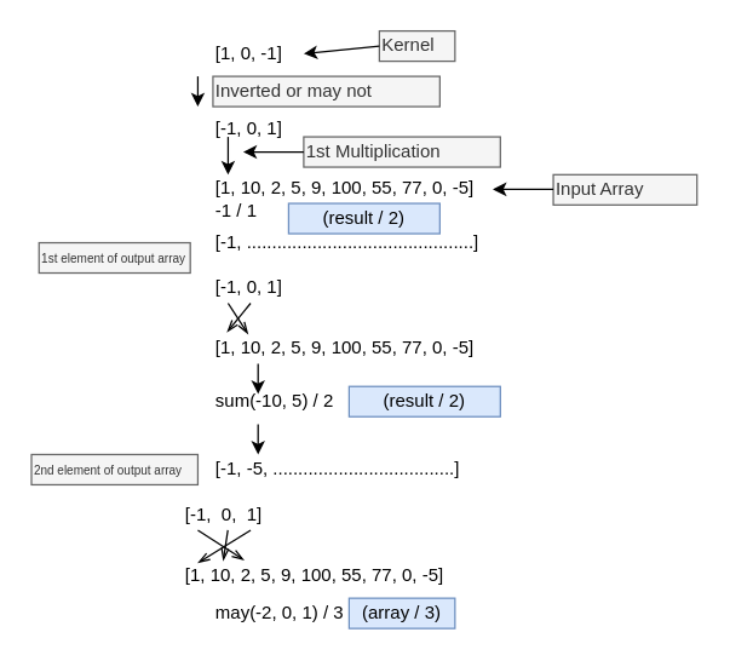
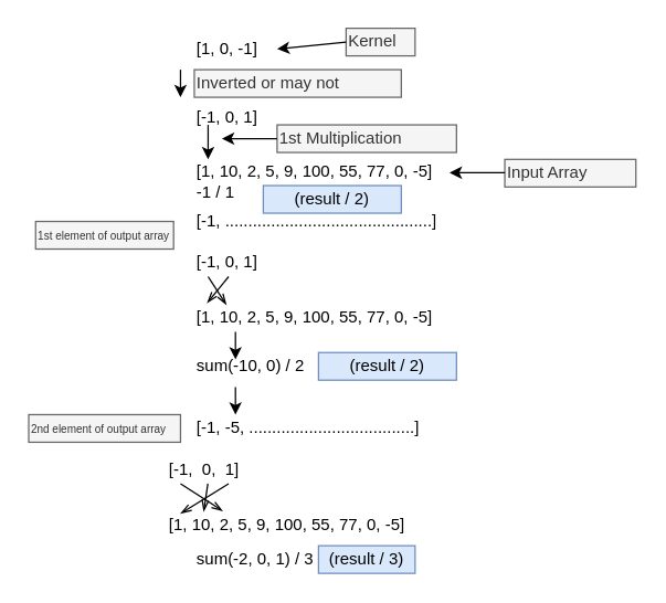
  <mxCell id="0" />
  <mxCell id="1" parent="0" />
  <mxCell id="2" value="[1, 10, 2, 5, 9, 100, 55, 77, 0, -5]" style="text;html=1;align=left;verticalAlign=middle;whiteSpace=wrap;rounded=0;" vertex="1" parent="1"><mxGeometry x="140" y="114" width="180" height="20" as="geometry" /></mxCell>
  <mxCell id="3" value="[1, 0, -1]" style="text;html=1;align=left;verticalAlign=middle;whiteSpace=wrap;rounded=0;" vertex="1" parent="1"><mxGeometry x="140" y="20" width="60" height="30" as="geometry" /></mxCell>
  <mxCell id="4" value="[-1, 0, 1]" style="text;html=1;align=left;verticalAlign=middle;whiteSpace=wrap;rounded=0;" vertex="1" parent="1"><mxGeometry x="140" y="70" width="60" height="30" as="geometry" /></mxCell>
  <mxCell id="5" value="Inverted or may not" style="text;html=1;align=left;verticalAlign=middle;whiteSpace=wrap;rounded=0;fillColor=#f5f5f5;fontColor=#333333;strokeColor=#666666;" vertex="1" parent="1"><mxGeometry x="140" y="50" width="150" height="20" as="geometry" /></mxCell>
  <mxCell id="6" value="Kernel" style="text;html=1;align=left;verticalAlign=middle;whiteSpace=wrap;rounded=0;fillColor=#f5f5f5;fontColor=#333333;strokeColor=#666666;" vertex="1" parent="1"><mxGeometry x="250" y="20" width="50" height="20" as="geometry" /></mxCell>
  <mxCell id="7" value="" style="endArrow=classic;html=1;rounded=0;entryX=1;entryY=0.5;entryDx=0;entryDy=0;exitX=0;exitY=0.5;exitDx=0;exitDy=0;" edge="1" parent="1" source="6" target="3"><mxGeometry width="50" height="50" relative="1" as="geometry"><mxPoint x="340" y="170" as="sourcePoint" /><mxPoint x="390" y="120" as="targetPoint" /></mxGeometry></mxCell>
  <mxCell id="8" value="Input Array" style="text;html=1;align=left;verticalAlign=middle;whiteSpace=wrap;rounded=0;fillColor=#f5f5f5;fontColor=#333333;strokeColor=#666666;" vertex="1" parent="1"><mxGeometry x="365" y="115" width="95" height="20" as="geometry" /></mxCell>
  <mxCell id="9" value="" style="endArrow=classic;html=1;rounded=0;entryX=1;entryY=0.5;entryDx=0;entryDy=0;exitX=0;exitY=0.5;exitDx=0;exitDy=0;" edge="1" parent="1"><mxGeometry width="50" height="50" relative="1" as="geometry"><mxPoint x="365" y="124.66" as="sourcePoint" /><mxPoint x="325" y="124.66" as="targetPoint" /></mxGeometry></mxCell>
  <mxCell id="10" value="" style="endArrow=classic;html=1;rounded=0;" edge="1" parent="1"><mxGeometry width="50" height="50" relative="1" as="geometry"><mxPoint x="150" y="90" as="sourcePoint" /><mxPoint x="150" y="115" as="targetPoint" /></mxGeometry></mxCell>
  <mxCell id="11" value="1st Multiplication" style="text;html=1;align=left;verticalAlign=middle;whiteSpace=wrap;rounded=0;fillColor=#f5f5f5;fontColor=#333333;strokeColor=#666666;" vertex="1" parent="1"><mxGeometry x="200" y="90" width="130" height="20" as="geometry" /></mxCell>
  <mxCell id="12" value="" style="endArrow=classic;html=1;rounded=0;entryX=1;entryY=0.5;entryDx=0;entryDy=0;exitX=0;exitY=0.5;exitDx=0;exitDy=0;" edge="1" parent="1" source="11"><mxGeometry width="50" height="50" relative="1" as="geometry"><mxPoint x="300" y="235" as="sourcePoint" /><mxPoint x="160" y="100" as="targetPoint" /></mxGeometry></mxCell>
  <mxCell id="13" value="" style="endArrow=classic;html=1;rounded=0;" edge="1" parent="1"><mxGeometry width="50" height="50" relative="1" as="geometry"><mxPoint x="130" y="50" as="sourcePoint" /><mxPoint x="130" y="70" as="targetPoint" /></mxGeometry></mxCell>
  <mxCell id="14" value="-1 / 1&amp;nbsp;" style="text;html=1;align=left;verticalAlign=middle;whiteSpace=wrap;rounded=0;" vertex="1" parent="1"><mxGeometry x="140" y="134" width="40" height="10" as="geometry" /></mxCell>
  <mxCell id="15" value="[-1, .............................................]" style="text;html=1;align=left;verticalAlign=middle;whiteSpace=wrap;rounded=0;" vertex="1" parent="1"><mxGeometry x="140" y="150" width="180" height="20" as="geometry" /></mxCell>
  <mxCell id="16" value="&lt;font style=&quot;font-size: 8px;&quot;&gt;1st element of output array&lt;/font&gt;" style="text;html=1;align=left;verticalAlign=middle;whiteSpace=wrap;rounded=0;fillColor=#f5f5f5;fontColor=#333333;strokeColor=#666666;" vertex="1" parent="1"><mxGeometry x="25" y="160" width="100" height="20" as="geometry" /></mxCell>
  <mxCell id="17" value="[-1, 0, 1]" style="text;html=1;align=left;verticalAlign=middle;whiteSpace=wrap;rounded=0;" vertex="1" parent="1"><mxGeometry x="140" y="180" width="60" height="20" as="geometry" /></mxCell>
  <mxCell id="18" value="[1, 10, 2, 5, 9, 100, 55, 77, 0, -5]" style="text;html=1;align=left;verticalAlign=middle;whiteSpace=wrap;rounded=0;" vertex="1" parent="1"><mxGeometry x="140" y="220" width="180" height="20" as="geometry" /></mxCell>
  <mxCell id="19" value="" style="endArrow=openThin;html=1;rounded=0;strokeWidth=1;endFill=0;entryX=0.129;entryY=0.017;entryDx=0;entryDy=0;entryPerimeter=0;" edge="1" parent="1" target="18"><mxGeometry width="50" height="50" relative="1" as="geometry"><mxPoint x="150" y="200" as="sourcePoint" /><mxPoint x="150" y="220" as="targetPoint" /></mxGeometry></mxCell>
- <mxCell id="20" value="sum(-10, 5) / 2&amp;nbsp;" style="text;html=1;align=left;verticalAlign=middle;whiteSpace=wrap;rounded=0;" vertex="1" parent="1"><mxGeometry x="140" y="260" width="90" height="10" as="geometry" /></mxCell>
+ <mxCell id="20" value="sum(-10, 0) / 2&amp;nbsp;" style="text;html=1;align=left;verticalAlign=middle;whiteSpace=wrap;rounded=0;" vertex="1" parent="1"><mxGeometry x="140" y="260" width="90" height="10" as="geometry" /></mxCell>
  <mxCell id="21" value="" style="endArrow=classic;html=1;rounded=0;" edge="1" parent="1"><mxGeometry width="50" height="50" relative="1" as="geometry"><mxPoint x="169.83" y="240" as="sourcePoint" /><mxPoint x="169.83" y="260" as="targetPoint" /></mxGeometry></mxCell>
  <mxCell id="22" value="" style="endArrow=classic;html=1;rounded=0;" edge="1" parent="1"><mxGeometry width="50" height="50" relative="1" as="geometry"><mxPoint x="169.83" y="280" as="sourcePoint" /><mxPoint x="169.83" y="300" as="targetPoint" /></mxGeometry></mxCell>
  <mxCell id="23" value="[-1, -5, ....................................]" style="text;html=1;align=left;verticalAlign=middle;whiteSpace=wrap;rounded=0;" vertex="1" parent="1"><mxGeometry x="140" y="300" width="180" height="20" as="geometry" /></mxCell>
  <mxCell id="24" value="&lt;span style=&quot;text-align: left;&quot;&gt;(result / 2)&lt;/span&gt;" style="text;html=1;align=center;verticalAlign=middle;whiteSpace=wrap;rounded=0;fillColor=#dae8fc;strokeColor=#6c8ebf;" vertex="1" parent="1"><mxGeometry x="230" y="255" width="100" height="20" as="geometry" /></mxCell>
  <mxCell id="25" value="&lt;font style=&quot;font-size: 8px;&quot;&gt;2nd element of output array&lt;/font&gt;" style="text;html=1;align=left;verticalAlign=middle;whiteSpace=wrap;rounded=0;fillColor=#f5f5f5;fontColor=#333333;strokeColor=#666666;" vertex="1" parent="1"><mxGeometry x="20" y="300" width="110" height="20" as="geometry" /></mxCell>
  <mxCell id="26" value="[-1,&amp;nbsp; 0,&amp;nbsp; 1]" style="text;html=1;align=left;verticalAlign=middle;whiteSpace=wrap;rounded=0;" vertex="1" parent="1"><mxGeometry x="120" y="330" width="60" height="20" as="geometry" /></mxCell>
  <mxCell id="27" value="[1, 10, 2, 5, 9, 100, 55, 77, 0, -5]" style="text;html=1;align=left;verticalAlign=middle;whiteSpace=wrap;rounded=0;" vertex="1" parent="1"><mxGeometry x="120" y="370" width="180" height="20" as="geometry" /></mxCell>
  <mxCell id="28" value="" style="endArrow=openThin;html=1;rounded=0;endFill=0;entryX=0.149;entryY=0.006;entryDx=0;entryDy=0;entryPerimeter=0;" edge="1" parent="1" target="27"><mxGeometry width="50" height="50" relative="1" as="geometry"><mxPoint x="149.83" y="350" as="sourcePoint" /><mxPoint x="149.83" y="370" as="targetPoint" /></mxGeometry></mxCell>
- <mxCell id="29" value="may(-2, 0, 1) / 3&amp;nbsp;" style="text;html=1;align=left;verticalAlign=middle;whiteSpace=wrap;rounded=0;" vertex="1" parent="1"><mxGeometry x="140" y="400" width="100" height="10" as="geometry" /></mxCell>
- <mxCell id="30" value="&lt;span style=&quot;text-align: left;&quot;&gt;(array / 3)&lt;/span&gt;" style="text;html=1;align=center;verticalAlign=middle;whiteSpace=wrap;rounded=0;fillColor=#dae8fc;strokeColor=#6c8ebf;" vertex="1" parent="1"><mxGeometry x="230" y="395" width="70" height="20" as="geometry" /></mxCell>
+ <mxCell id="29" value="sum(-2, 0, 1) / 3&amp;nbsp;" style="text;html=1;align=left;verticalAlign=middle;whiteSpace=wrap;rounded=0;" vertex="1" parent="1"><mxGeometry x="140" y="400" width="100" height="10" as="geometry" /></mxCell>
+ <mxCell id="30" value="&lt;span style=&quot;text-align: left;&quot;&gt;(result / 3)&lt;/span&gt;" style="text;html=1;align=center;verticalAlign=middle;whiteSpace=wrap;rounded=0;fillColor=#dae8fc;strokeColor=#6c8ebf;" vertex="1" parent="1"><mxGeometry x="230" y="395" width="70" height="20" as="geometry" /></mxCell>
  <mxCell id="31" value="" style="endArrow=openThin;html=1;rounded=0;endFill=0;entryX=0.225;entryY=-0.013;entryDx=0;entryDy=0;entryPerimeter=0;" edge="1" parent="1" target="27"><mxGeometry width="50" height="50" relative="1" as="geometry"><mxPoint x="130" y="350" as="sourcePoint" /><mxPoint x="130" y="370" as="targetPoint" /></mxGeometry></mxCell>
  <mxCell id="32" value="" style="endArrow=openThin;html=1;rounded=0;endFill=0;entryX=0.056;entryY=0.08;entryDx=0;entryDy=0;entryPerimeter=0;" edge="1" parent="1" target="27"><mxGeometry width="50" height="50" relative="1" as="geometry"><mxPoint x="164.9" y="350" as="sourcePoint" /><mxPoint x="164.9" y="370" as="targetPoint" /></mxGeometry></mxCell>
  <mxCell id="33" value="" style="endArrow=openThin;html=1;rounded=0;strokeWidth=1;endFill=0;entryX=0.052;entryY=-0.048;entryDx=0;entryDy=0;entryPerimeter=0;" edge="1" parent="1" target="18"><mxGeometry width="50" height="50" relative="1" as="geometry"><mxPoint x="164.88" y="200" as="sourcePoint" /><mxPoint x="164.88" y="220" as="targetPoint" /></mxGeometry></mxCell>
  <mxCell id="34" value="&lt;span style=&quot;text-align: left;&quot;&gt;(result / 2)&lt;/span&gt;" style="text;html=1;align=center;verticalAlign=middle;whiteSpace=wrap;rounded=0;fillColor=#dae8fc;strokeColor=#6c8ebf;" vertex="1" parent="1"><mxGeometry x="190" y="134" width="100" height="20" as="geometry" /></mxCell>
